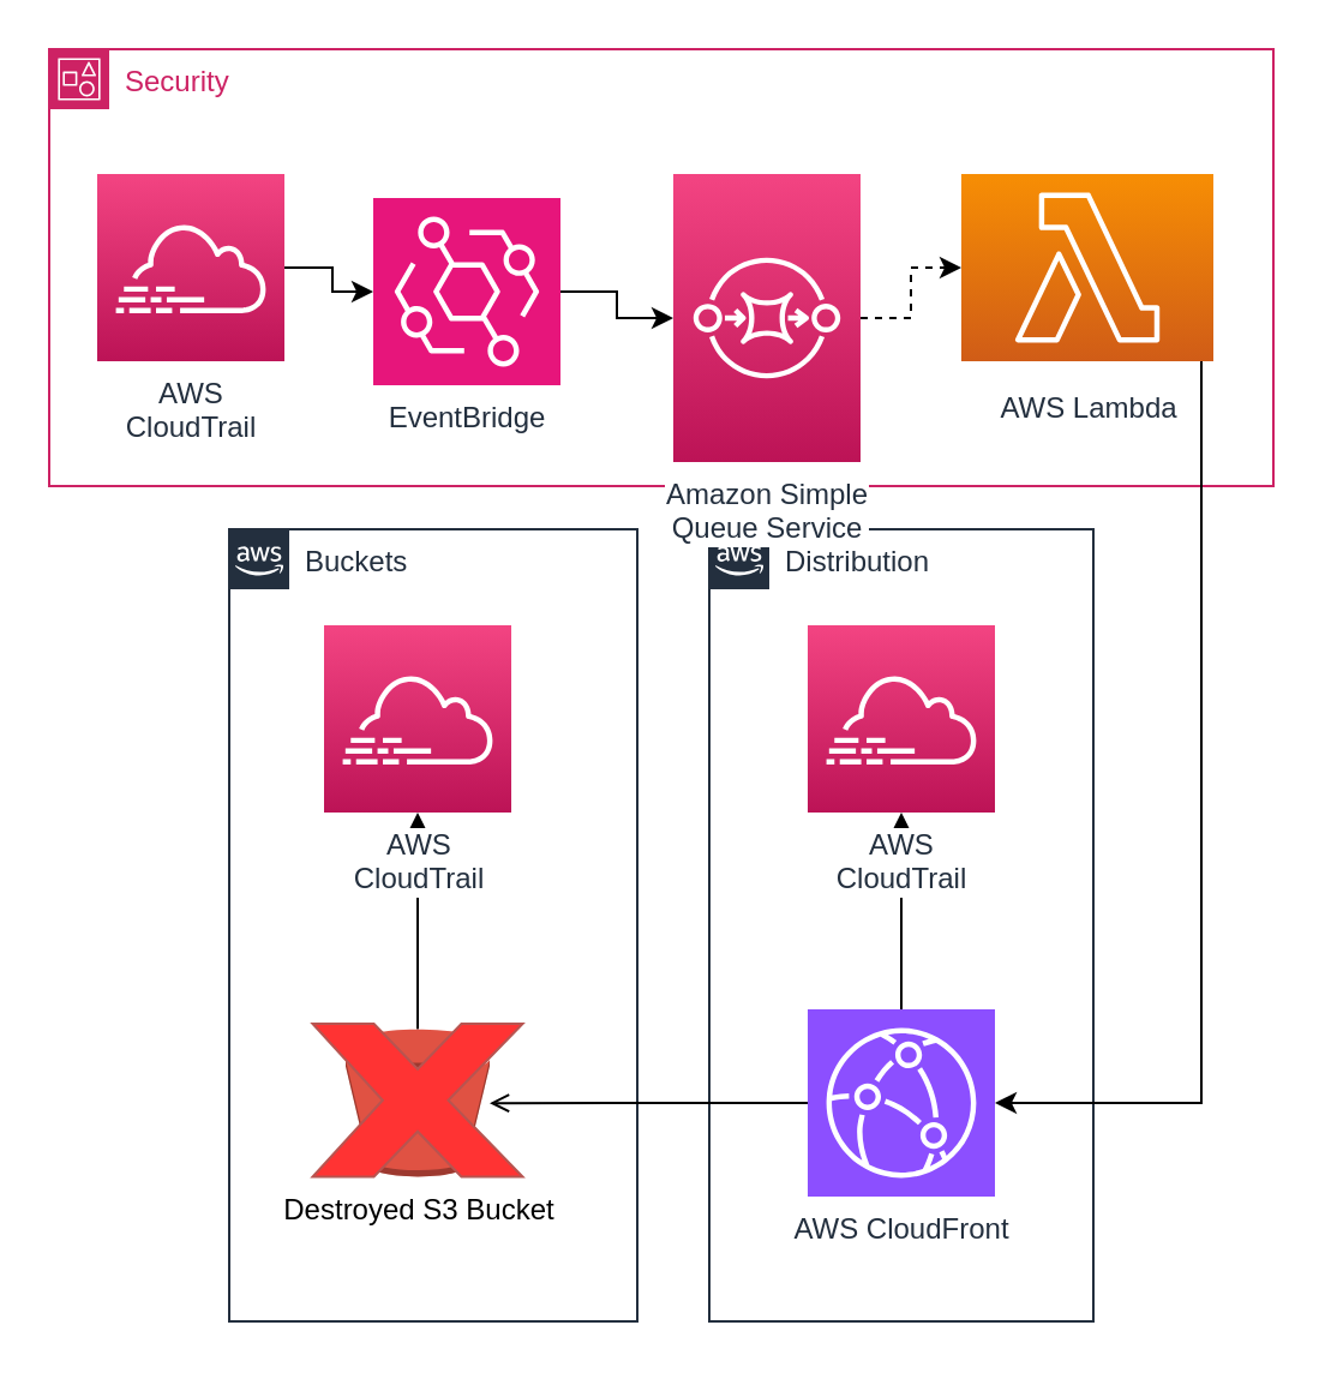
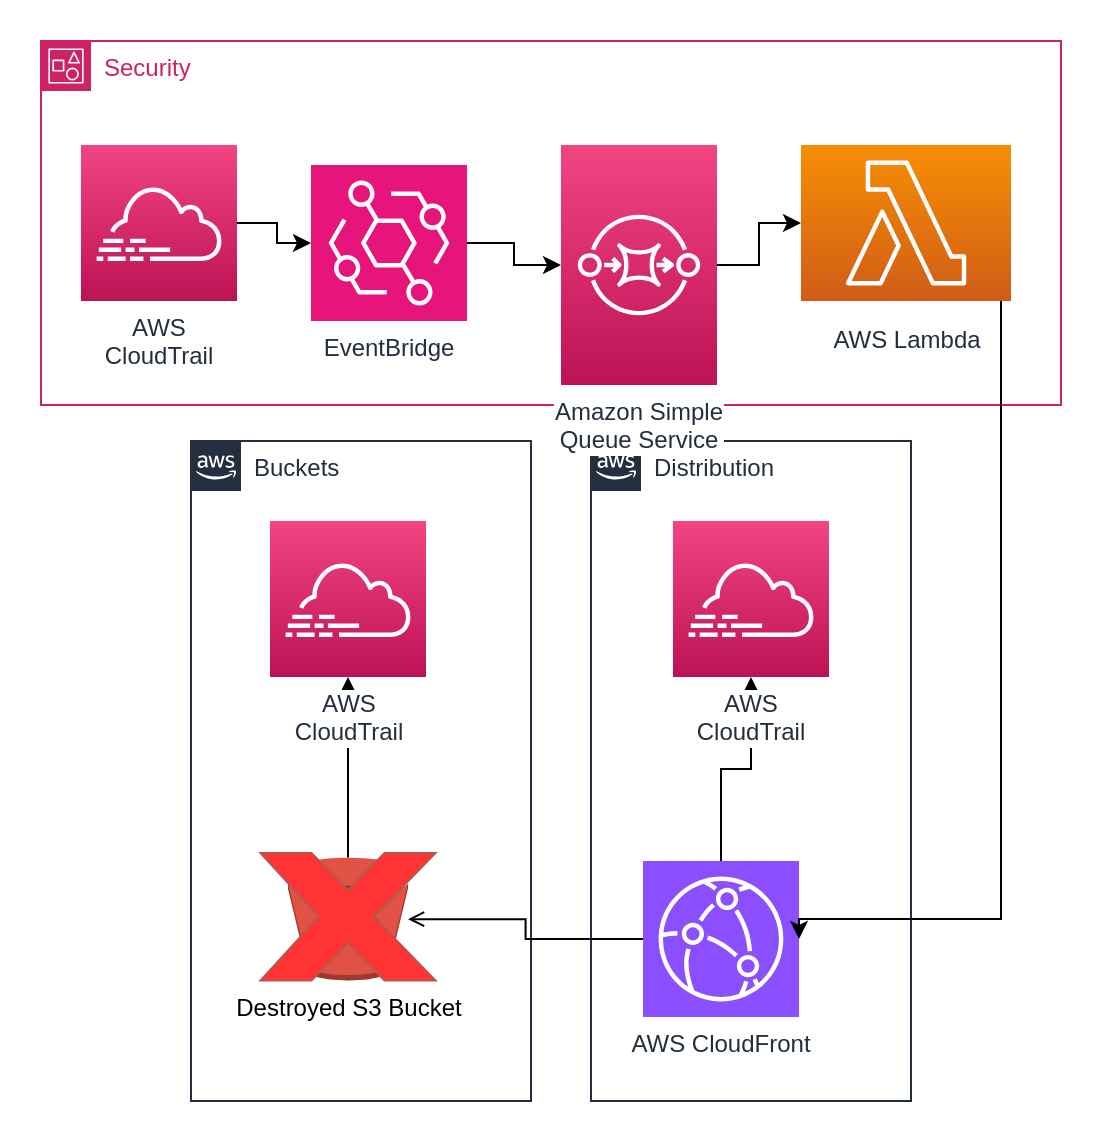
  <mxCell id="0" />
  <mxCell id="1" parent="0" />
  <mxCell id="2" style="edgeStyle=orthogonalEdgeStyle;rounded=0;orthogonalLoop=1;jettySize=auto;html=1;" edge="1" parent="1" source="8" target="4"><mxGeometry relative="1" as="geometry" /></mxCell>
  <mxCell id="3" value="Buckets" style="points=[[0,0],[0.25,0],[0.5,0],[0.75,0],[1,0],[1,0.25],[1,0.5],[1,0.75],[1,1],[0.75,1],[0.5,1],[0.25,1],[0,1],[0,0.75],[0,0.5],[0,0.25]];outlineConnect=0;gradientColor=none;html=1;whiteSpace=wrap;fontSize=12;fontStyle=0;shape=mxgraph.aws4.group;grIcon=mxgraph.aws4.group_aws_cloud_alt;strokeColor=#232F3E;fillColor=none;verticalAlign=top;align=left;spacingLeft=30;fontColor=#232F3E;dashed=0;labelBackgroundColor=#ffffff;container=1;pointerEvents=0;collapsible=0;recursiveResize=0;" parent="1" vertex="1"><mxGeometry x="95" y="220" width="170" height="330" as="geometry" /></mxCell>
  <mxCell id="4" value="AWS&lt;br&gt;CloudTrail" style="outlineConnect=0;fontColor=#232F3E;gradientColor=#F34482;gradientDirection=north;fillColor=#BC1356;strokeColor=#ffffff;dashed=0;verticalLabelPosition=bottom;verticalAlign=top;align=center;html=1;fontSize=12;fontStyle=0;aspect=fixed;shape=mxgraph.aws4.resourceIcon;resIcon=mxgraph.aws4.cloudtrail;labelBackgroundColor=#ffffff;" parent="3" vertex="1"><mxGeometry x="39.5" y="40" width="78" height="78" as="geometry" /></mxCell>
  <mxCell id="5" value="Distribution" style="points=[[0,0],[0.25,0],[0.5,0],[0.75,0],[1,0],[1,0.25],[1,0.5],[1,0.75],[1,1],[0.75,1],[0.5,1],[0.25,1],[0,1],[0,0.75],[0,0.5],[0,0.25]];outlineConnect=0;gradientColor=none;html=1;whiteSpace=wrap;fontSize=12;fontStyle=0;shape=mxgraph.aws4.group;grIcon=mxgraph.aws4.group_aws_cloud_alt;strokeColor=#232F3E;fillColor=none;verticalAlign=top;align=left;spacingLeft=30;fontColor=#232F3E;dashed=0;labelBackgroundColor=#ffffff;container=1;pointerEvents=0;collapsible=0;recursiveResize=0;" parent="1" vertex="1"><mxGeometry x="295" y="220" width="160" height="330" as="geometry" /></mxCell>
  <mxCell id="6" style="edgeStyle=orthogonalEdgeStyle;rounded=0;orthogonalLoop=1;jettySize=auto;html=1;" edge="1" parent="5" source="10" target="7"><mxGeometry relative="1" as="geometry" /></mxCell>
  <mxCell id="7" value="AWS&lt;br&gt;CloudTrail" style="outlineConnect=0;fontColor=#232F3E;gradientColor=#F34482;gradientDirection=north;fillColor=#BC1356;strokeColor=#ffffff;dashed=0;verticalLabelPosition=bottom;verticalAlign=top;align=center;html=1;fontSize=12;fontStyle=0;aspect=fixed;shape=mxgraph.aws4.resourceIcon;resIcon=mxgraph.aws4.cloudtrail;labelBackgroundColor=#ffffff;" vertex="1" parent="5"><mxGeometry x="41" y="40" width="78" height="78" as="geometry" /></mxCell>
  <mxCell id="8" value="Destroyed S3 Bucket" style="outlineConnect=0;dashed=0;verticalLabelPosition=bottom;verticalAlign=top;align=center;html=1;shape=mxgraph.aws3.bucket;fillColor=#E05243;gradientColor=none;" vertex="1" parent="5"><mxGeometry x="-151.5" y="208.25" width="60" height="61.5" as="geometry" /></mxCell>
  <mxCell id="9" value="" style="verticalLabelPosition=bottom;verticalAlign=top;html=1;shape=mxgraph.basic.x;fillColor=#FF3333;strokeColor=#b85450;" vertex="1" parent="5"><mxGeometry x="-165.25" y="206" width="87.5" height="63.75" as="geometry" /></mxCell>
- <mxCell id="10" value="AWS CloudFront" style="sketch=0;points=[[0,0,0],[0.25,0,0],[0.5,0,0],[0.75,0,0],[1,0,0],[0,1,0],[0.25,1,0],[0.5,1,0],[0.75,1,0],[1,1,0],[0,0.25,0],[0,0.5,0],[0,0.75,0],[1,0.25,0],[1,0.5,0],[1,0.75,0]];outlineConnect=0;fontColor=#232F3E;fillColor=#8C4FFF;strokeColor=#ffffff;dashed=0;verticalLabelPosition=bottom;verticalAlign=top;align=center;html=1;fontSize=12;fontStyle=0;aspect=fixed;shape=mxgraph.aws4.resourceIcon;resIcon=mxgraph.aws4.cloudfront;" vertex="1" parent="5"><mxGeometry x="41" y="200" width="78" height="78" as="geometry" /></mxCell>
+ <mxCell id="10" value="AWS CloudFront" style="sketch=0;points=[[0,0,0],[0.25,0,0],[0.5,0,0],[0.75,0,0],[1,0,0],[0,1,0],[0.25,1,0],[0.5,1,0],[0.75,1,0],[1,1,0],[0,0.25,0],[0,0.5,0],[0,0.75,0],[1,0.25,0],[1,0.5,0],[1,0.75,0]];outlineConnect=0;fontColor=#232F3E;fillColor=#8C4FFF;strokeColor=#ffffff;dashed=0;verticalLabelPosition=bottom;verticalAlign=top;align=center;html=1;fontSize=12;fontStyle=0;aspect=fixed;shape=mxgraph.aws4.resourceIcon;resIcon=mxgraph.aws4.cloudfront;" vertex="1" parent="5"><mxGeometry x="26" y="210" width="78" height="78" as="geometry" /></mxCell>
  <mxCell id="11" style="edgeStyle=orthogonalEdgeStyle;rounded=0;orthogonalLoop=1;jettySize=auto;html=1;exitX=0;exitY=0.5;exitDx=0;exitDy=0;exitPerimeter=0;endArrow=open;" edge="1" parent="5" source="10" target="8"><mxGeometry relative="1" as="geometry" /></mxCell>
  <mxCell id="12" value="Security" style="points=[[0,0],[0.25,0],[0.5,0],[0.75,0],[1,0],[1,0.25],[1,0.5],[1,0.75],[1,1],[0.75,1],[0.5,1],[0.25,1],[0,1],[0,0.75],[0,0.5],[0,0.25]];outlineConnect=0;gradientColor=none;html=1;whiteSpace=wrap;fontSize=12;fontStyle=0;container=1;pointerEvents=0;collapsible=0;recursiveResize=0;shape=mxgraph.aws4.group;grIcon=mxgraph.aws4.group_account;strokeColor=#CD2264;fillColor=none;verticalAlign=top;align=left;spacingLeft=30;fontColor=#CD2264;dashed=0;" vertex="1" parent="1"><mxGeometry x="20" y="20" width="510" height="182" as="geometry" /></mxCell>
  <mxCell id="13" style="edgeStyle=orthogonalEdgeStyle;rounded=0;orthogonalLoop=1;jettySize=auto;html=1;" edge="1" parent="12" source="14" target="16"><mxGeometry relative="1" as="geometry" /></mxCell>
  <mxCell id="14" value="EventBridge" style="sketch=0;points=[[0,0,0],[0.25,0,0],[0.5,0,0],[0.75,0,0],[1,0,0],[0,1,0],[0.25,1,0],[0.5,1,0],[0.75,1,0],[1,1,0],[0,0.25,0],[0,0.5,0],[0,0.75,0],[1,0.25,0],[1,0.5,0],[1,0.75,0]];outlineConnect=0;fontColor=#232F3E;fillColor=#E7157B;strokeColor=#ffffff;dashed=0;verticalLabelPosition=bottom;verticalAlign=top;align=center;html=1;fontSize=12;fontStyle=0;aspect=fixed;shape=mxgraph.aws4.resourceIcon;resIcon=mxgraph.aws4.eventbridge;" vertex="1" parent="12"><mxGeometry x="135" y="62" width="78" height="78" as="geometry" /></mxCell>
- <mxCell id="15" style="edgeStyle=orthogonalEdgeStyle;rounded=0;orthogonalLoop=1;jettySize=auto;html=1;dashed=1;" edge="1" parent="12" source="16" target="17"><mxGeometry relative="1" as="geometry" /></mxCell>
+ <mxCell id="15" style="edgeStyle=orthogonalEdgeStyle;rounded=0;orthogonalLoop=1;jettySize=auto;html=1;" edge="1" parent="12" source="16" target="17"><mxGeometry relative="1" as="geometry" /></mxCell>
  <mxCell id="16" value="Amazon Simple&lt;br&gt;Queue Service&lt;br&gt;" style="outlineConnect=0;fontColor=#232F3E;gradientColor=#F34482;gradientDirection=north;fillColor=#BC1356;strokeColor=#ffffff;dashed=0;verticalLabelPosition=bottom;verticalAlign=top;align=center;html=1;fontSize=12;fontStyle=0;aspect=fixed;shape=mxgraph.aws4.resourceIcon;resIcon=mxgraph.aws4.sqs;labelBackgroundColor=#ffffff;" parent="12" vertex="1"><mxGeometry x="260" y="52" width="78" height="120" as="geometry" /></mxCell>
  <mxCell id="17" value="AWS Lambda" style="outlineConnect=0;fontColor=#232F3E;gradientColor=#F78E04;gradientDirection=north;fillColor=#D05C17;strokeColor=#ffffff;dashed=0;verticalLabelPosition=bottom;verticalAlign=top;align=center;html=1;fontSize=12;fontStyle=0;aspect=fixed;shape=mxgraph.aws4.resourceIcon;resIcon=mxgraph.aws4.lambda;labelBackgroundColor=#ffffff;spacingTop=6;" parent="12" vertex="1"><mxGeometry x="380" y="52" width="105" height="78" as="geometry" /></mxCell>
  <mxCell id="18" value="AWS&lt;br&gt;CloudTrail" style="outlineConnect=0;fontColor=#232F3E;gradientColor=#F34482;gradientDirection=north;fillColor=#BC1356;strokeColor=#ffffff;dashed=0;verticalLabelPosition=bottom;verticalAlign=top;align=center;html=1;fontSize=12;fontStyle=0;aspect=fixed;shape=mxgraph.aws4.resourceIcon;resIcon=mxgraph.aws4.cloudtrail;labelBackgroundColor=#ffffff;" vertex="1" parent="12"><mxGeometry x="20" y="52" width="78" height="78" as="geometry" /></mxCell>
  <mxCell id="19" style="edgeStyle=orthogonalEdgeStyle;rounded=0;orthogonalLoop=1;jettySize=auto;html=1;entryX=0;entryY=0.5;entryDx=0;entryDy=0;entryPerimeter=0;" edge="1" parent="12" source="18" target="14"><mxGeometry relative="1" as="geometry" /></mxCell>
  <mxCell id="20" style="edgeStyle=orthogonalEdgeStyle;rounded=0;orthogonalLoop=1;jettySize=auto;html=1;entryX=1;entryY=0.5;entryDx=0;entryDy=0;entryPerimeter=0;" edge="1" parent="1" source="17" target="10"><mxGeometry relative="1" as="geometry"><Array as="points"><mxPoint x="500" y="101" /><mxPoint x="500" y="459" /></Array></mxGeometry></mxCell>
